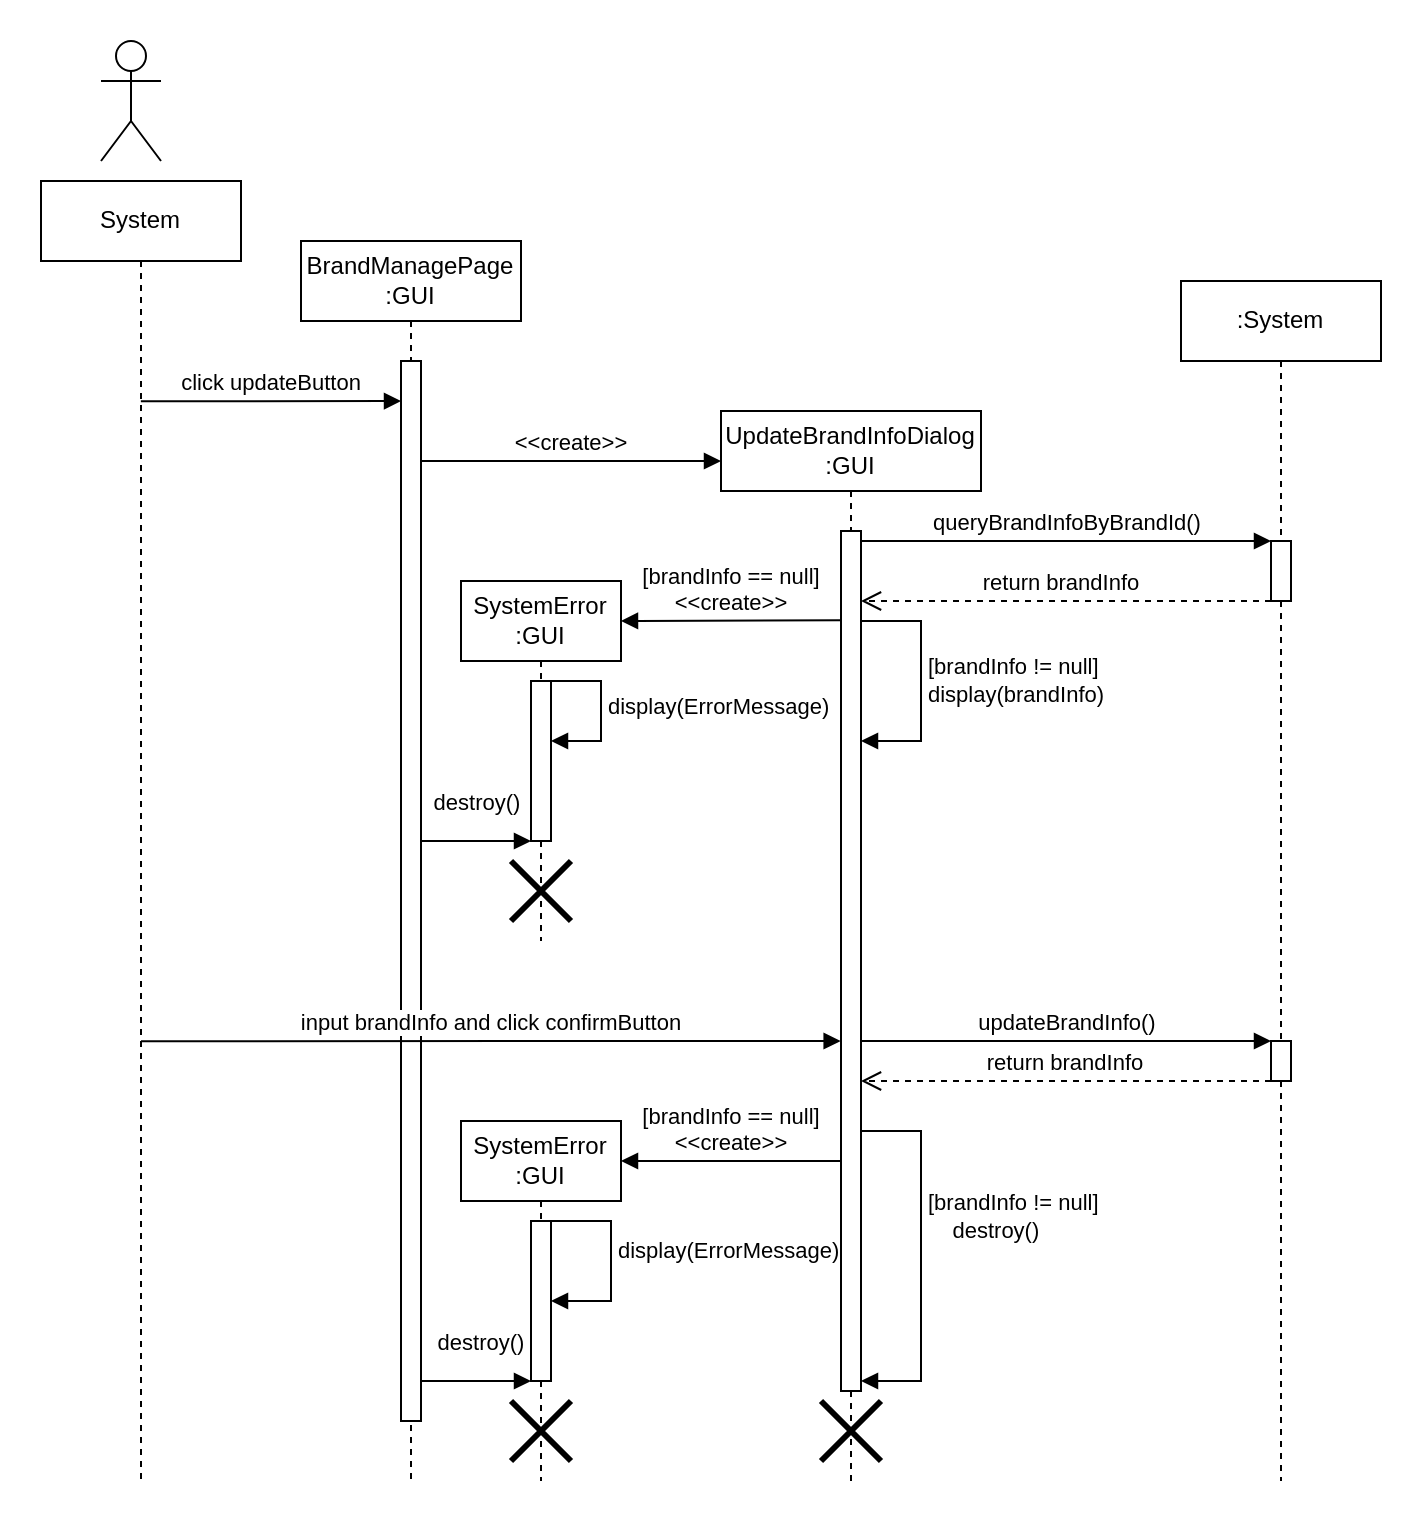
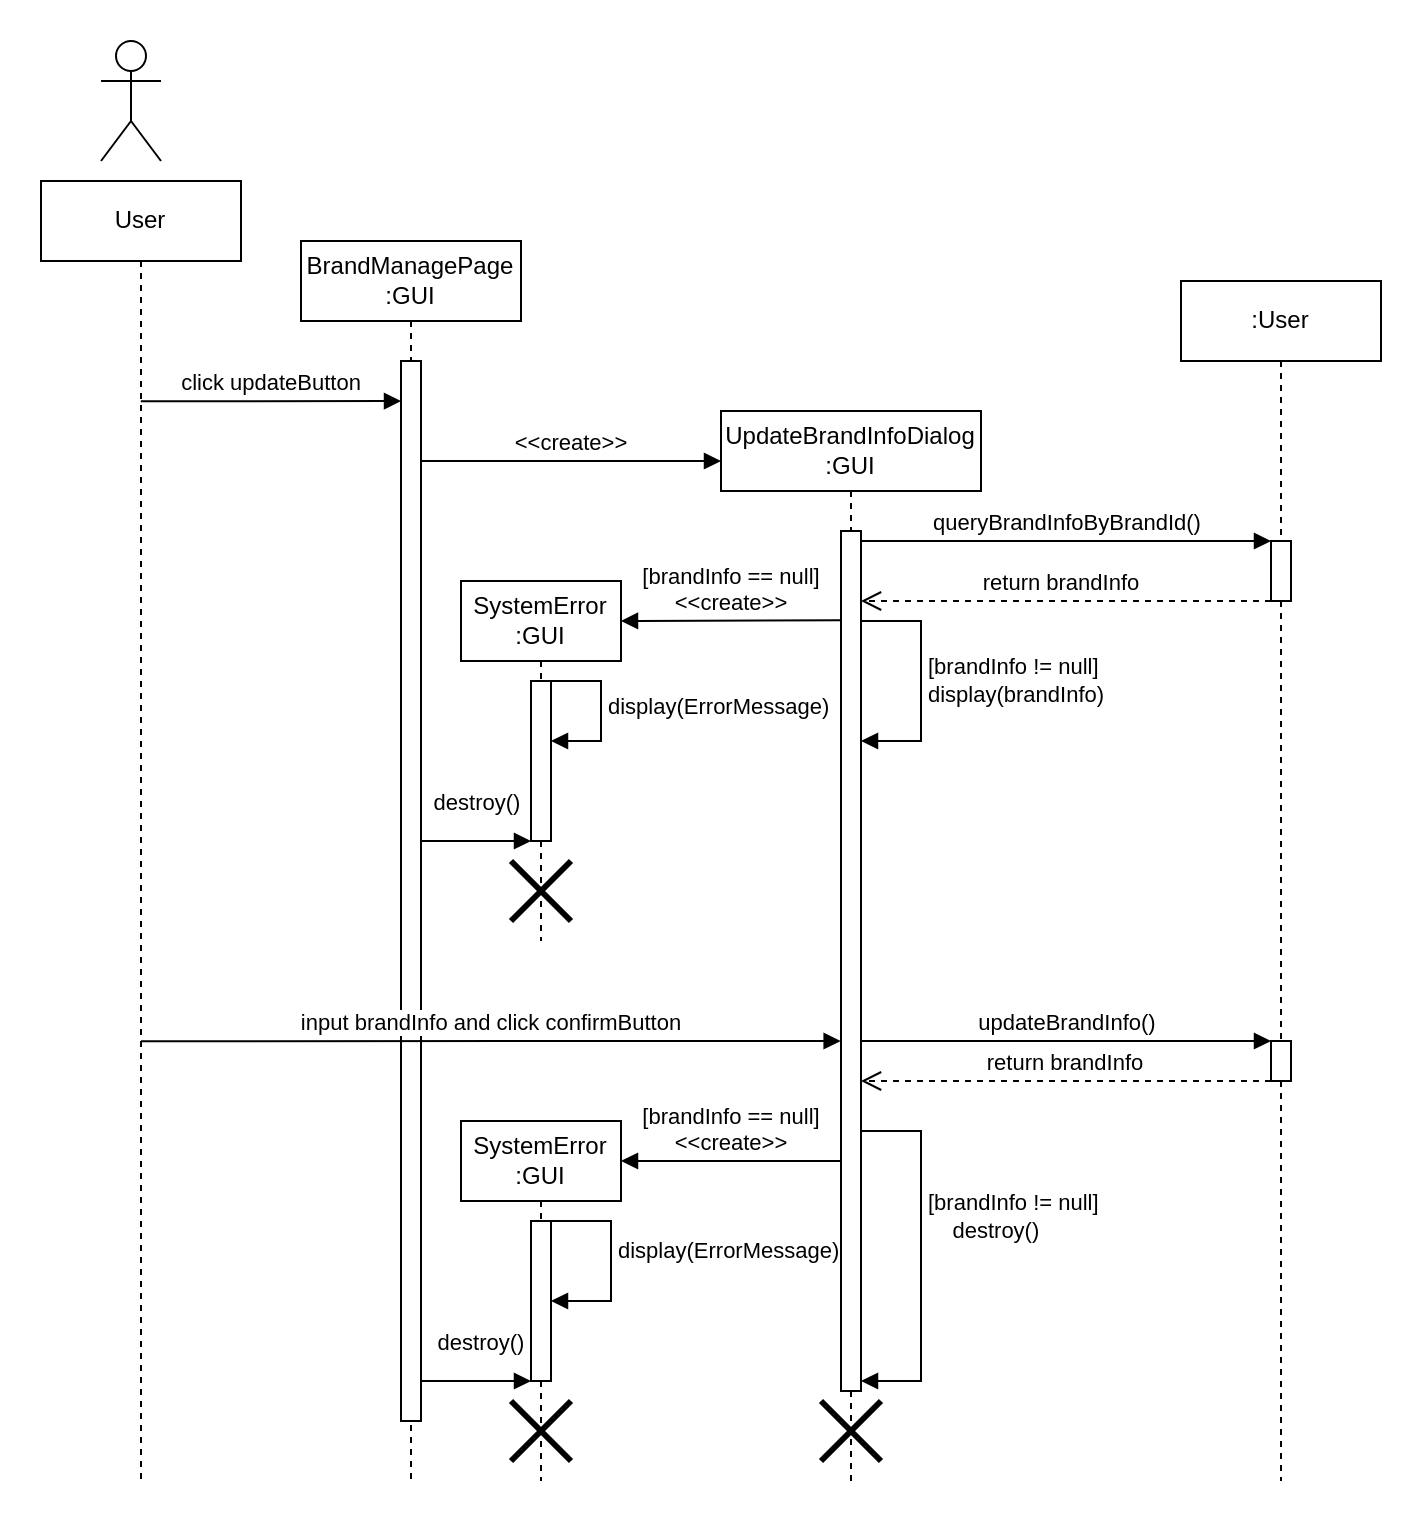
  <mxCell id="0" />
  <mxCell id="1" parent="0" />
  <mxCell id="2" value="" style="shape=umlActor;verticalLabelPosition=bottom;verticalAlign=top;html=1;" vertex="1" parent="1"><mxGeometry x="50" y="20" width="30" height="60" as="geometry" /></mxCell>
- <mxCell id="3" value="System" style="shape=umlLifeline;perimeter=lifelinePerimeter;whiteSpace=wrap;html=1;container=1;dropTarget=0;collapsible=0;recursiveResize=0;outlineConnect=0;portConstraint=eastwest;newEdgeStyle={&quot;edgeStyle&quot;:&quot;elbowEdgeStyle&quot;,&quot;elbow&quot;:&quot;vertical&quot;,&quot;curved&quot;:0,&quot;rounded&quot;:0};" vertex="1" parent="1"><mxGeometry x="20" y="90" width="100" height="650" as="geometry" /></mxCell>
+ <mxCell id="3" value="User" style="shape=umlLifeline;perimeter=lifelinePerimeter;whiteSpace=wrap;html=1;container=1;dropTarget=0;collapsible=0;recursiveResize=0;outlineConnect=0;portConstraint=eastwest;newEdgeStyle={&quot;edgeStyle&quot;:&quot;elbowEdgeStyle&quot;,&quot;elbow&quot;:&quot;vertical&quot;,&quot;curved&quot;:0,&quot;rounded&quot;:0};" vertex="1" parent="1"><mxGeometry x="20" y="90" width="100" height="650" as="geometry" /></mxCell>
  <mxCell id="4" value="BrandManagePage&lt;br&gt;:GUI" style="shape=umlLifeline;perimeter=lifelinePerimeter;whiteSpace=wrap;html=1;container=1;dropTarget=0;collapsible=0;recursiveResize=0;outlineConnect=0;portConstraint=eastwest;newEdgeStyle={&quot;edgeStyle&quot;:&quot;elbowEdgeStyle&quot;,&quot;elbow&quot;:&quot;vertical&quot;,&quot;curved&quot;:0,&quot;rounded&quot;:0};" vertex="1" parent="1"><mxGeometry x="150" y="120" width="110" height="620" as="geometry" /></mxCell>
  <mxCell id="5" value="" style="html=1;points=[];perimeter=orthogonalPerimeter;outlineConnect=0;targetShapes=umlLifeline;portConstraint=eastwest;newEdgeStyle={&quot;edgeStyle&quot;:&quot;elbowEdgeStyle&quot;,&quot;elbow&quot;:&quot;vertical&quot;,&quot;curved&quot;:0,&quot;rounded&quot;:0};" vertex="1" parent="4"><mxGeometry x="50" y="60" width="10" height="530" as="geometry" /></mxCell>
  <mxCell id="6" value="click updateButton" style="html=1;verticalAlign=bottom;endArrow=block;edgeStyle=elbowEdgeStyle;elbow=vertical;curved=0;rounded=0;" edge="1" parent="1" target="5"><mxGeometry width="80" relative="1" as="geometry"><mxPoint x="69.929" y="200.136" as="sourcePoint" /><mxPoint x="190" y="200" as="targetPoint" /></mxGeometry></mxCell>
  <mxCell id="7" value="UpdateBrandInfoDialog&lt;br&gt;:GUI" style="shape=umlLifeline;perimeter=lifelinePerimeter;whiteSpace=wrap;html=1;container=1;dropTarget=0;collapsible=0;recursiveResize=0;outlineConnect=0;portConstraint=eastwest;newEdgeStyle={&quot;edgeStyle&quot;:&quot;elbowEdgeStyle&quot;,&quot;elbow&quot;:&quot;vertical&quot;,&quot;curved&quot;:0,&quot;rounded&quot;:0};" vertex="1" parent="1"><mxGeometry x="360" y="205" width="130" height="535" as="geometry" /></mxCell>
  <mxCell id="8" value="" style="html=1;points=[];perimeter=orthogonalPerimeter;outlineConnect=0;targetShapes=umlLifeline;portConstraint=eastwest;newEdgeStyle={&quot;edgeStyle&quot;:&quot;elbowEdgeStyle&quot;,&quot;elbow&quot;:&quot;vertical&quot;,&quot;curved&quot;:0,&quot;rounded&quot;:0};" vertex="1" parent="7"><mxGeometry x="60" y="60" width="10" height="430" as="geometry" /></mxCell>
  <mxCell id="9" value="" style="shape=umlDestroy;whiteSpace=wrap;html=1;strokeWidth=3;targetShapes=umlLifeline;" vertex="1" parent="7"><mxGeometry x="50" y="495" width="30" height="30" as="geometry" /></mxCell>
  <mxCell id="10" value="&amp;lt;&amp;lt;create&amp;gt;&amp;gt;" style="html=1;verticalAlign=bottom;endArrow=block;edgeStyle=elbowEdgeStyle;elbow=vertical;curved=0;rounded=0;entryX=0;entryY=0.061;entryDx=0;entryDy=0;entryPerimeter=0;" edge="1" parent="1" source="5"><mxGeometry width="80" relative="1" as="geometry"><mxPoint x="215" y="230" as="sourcePoint" /><mxPoint x="360" y="230.305" as="targetPoint" /></mxGeometry></mxCell>
  <mxCell id="11" value="input brandInfo and click confirmButton" style="html=1;verticalAlign=bottom;endArrow=block;edgeStyle=elbowEdgeStyle;elbow=vertical;curved=0;rounded=0;" edge="1" parent="1"><mxGeometry width="80" relative="1" as="geometry"><mxPoint x="69.997" y="520.13" as="sourcePoint" /><mxPoint x="419.83" y="520.13" as="targetPoint" /></mxGeometry></mxCell>
- <mxCell id="12" value=":System" style="shape=umlLifeline;perimeter=lifelinePerimeter;whiteSpace=wrap;html=1;container=1;dropTarget=0;collapsible=0;recursiveResize=0;outlineConnect=0;portConstraint=eastwest;newEdgeStyle={&quot;edgeStyle&quot;:&quot;elbowEdgeStyle&quot;,&quot;elbow&quot;:&quot;vertical&quot;,&quot;curved&quot;:0,&quot;rounded&quot;:0};" vertex="1" parent="1"><mxGeometry x="590" y="140" width="100" height="600" as="geometry" /></mxCell>
+ <mxCell id="12" value=":User" style="shape=umlLifeline;perimeter=lifelinePerimeter;whiteSpace=wrap;html=1;container=1;dropTarget=0;collapsible=0;recursiveResize=0;outlineConnect=0;portConstraint=eastwest;newEdgeStyle={&quot;edgeStyle&quot;:&quot;elbowEdgeStyle&quot;,&quot;elbow&quot;:&quot;vertical&quot;,&quot;curved&quot;:0,&quot;rounded&quot;:0};" vertex="1" parent="1"><mxGeometry x="590" y="140" width="100" height="600" as="geometry" /></mxCell>
  <mxCell id="13" value="" style="html=1;points=[];perimeter=orthogonalPerimeter;outlineConnect=0;targetShapes=umlLifeline;portConstraint=eastwest;newEdgeStyle={&quot;edgeStyle&quot;:&quot;elbowEdgeStyle&quot;,&quot;elbow&quot;:&quot;vertical&quot;,&quot;curved&quot;:0,&quot;rounded&quot;:0};" vertex="1" parent="12"><mxGeometry x="45" y="380" width="10" height="20" as="geometry" /></mxCell>
  <mxCell id="14" value="" style="html=1;points=[];perimeter=orthogonalPerimeter;outlineConnect=0;targetShapes=umlLifeline;portConstraint=eastwest;newEdgeStyle={&quot;edgeStyle&quot;:&quot;elbowEdgeStyle&quot;,&quot;elbow&quot;:&quot;vertical&quot;,&quot;curved&quot;:0,&quot;rounded&quot;:0};" vertex="1" parent="12"><mxGeometry x="45" y="130" width="10" height="30" as="geometry" /></mxCell>
  <mxCell id="15" value="updateBrandInfo()" style="html=1;verticalAlign=bottom;endArrow=block;edgeStyle=elbowEdgeStyle;elbow=vertical;curved=0;rounded=0;" edge="1" parent="1"><mxGeometry width="80" relative="1" as="geometry"><mxPoint x="430" y="520" as="sourcePoint" /><mxPoint x="635" y="520" as="targetPoint" /></mxGeometry></mxCell>
  <mxCell id="16" value="return brandInfo" style="html=1;verticalAlign=bottom;endArrow=open;dashed=1;endSize=8;edgeStyle=elbowEdgeStyle;elbow=vertical;curved=0;rounded=0;" edge="1" parent="1"><mxGeometry relative="1" as="geometry"><mxPoint x="635" y="540" as="sourcePoint" /><mxPoint x="430" y="540" as="targetPoint" /></mxGeometry></mxCell>
  <mxCell id="17" value="[brandInfo != null]&lt;br&gt;&lt;span style=&quot;&quot;&gt;&lt;span style=&quot;&quot;&gt;&amp;nbsp;&amp;nbsp;&amp;nbsp;&amp;nbsp;&lt;/span&gt;&lt;/span&gt;destroy()" style="html=1;align=left;spacingLeft=2;endArrow=block;rounded=0;edgeStyle=orthogonalEdgeStyle;curved=0;rounded=0;" edge="1" parent="1" target="8"><mxGeometry relative="1" as="geometry"><mxPoint x="430" y="605" as="sourcePoint" /><Array as="points"><mxPoint x="430" y="565" /><mxPoint x="460" y="565" /><mxPoint x="460" y="690" /></Array><mxPoint x="430" y="635" as="targetPoint" /></mxGeometry></mxCell>
  <mxCell id="18" value="[brandInfo == null]&lt;br&gt;&amp;lt;&amp;lt;create&amp;gt;&amp;gt;" style="html=1;verticalAlign=bottom;endArrow=block;edgeStyle=elbowEdgeStyle;elbow=vertical;curved=0;rounded=0;" edge="1" parent="1"><mxGeometry width="80" relative="1" as="geometry"><mxPoint x="420" y="580.047" as="sourcePoint" /><mxPoint x="310" y="580.38" as="targetPoint" /></mxGeometry></mxCell>
  <mxCell id="19" value="SystemError&lt;br&gt;:GUI" style="shape=umlLifeline;perimeter=lifelinePerimeter;whiteSpace=wrap;html=1;container=1;dropTarget=0;collapsible=0;recursiveResize=0;outlineConnect=0;portConstraint=eastwest;newEdgeStyle={&quot;edgeStyle&quot;:&quot;elbowEdgeStyle&quot;,&quot;elbow&quot;:&quot;vertical&quot;,&quot;curved&quot;:0,&quot;rounded&quot;:0};" vertex="1" parent="1"><mxGeometry x="230" y="560" width="80" height="180" as="geometry" /></mxCell>
  <mxCell id="20" value="" style="html=1;points=[];perimeter=orthogonalPerimeter;outlineConnect=0;targetShapes=umlLifeline;portConstraint=eastwest;newEdgeStyle={&quot;edgeStyle&quot;:&quot;elbowEdgeStyle&quot;,&quot;elbow&quot;:&quot;vertical&quot;,&quot;curved&quot;:0,&quot;rounded&quot;:0};" vertex="1" parent="19"><mxGeometry x="35" y="50" width="10" height="80" as="geometry" /></mxCell>
  <mxCell id="21" value="" style="shape=umlDestroy;whiteSpace=wrap;html=1;strokeWidth=3;targetShapes=umlLifeline;" vertex="1" parent="19"><mxGeometry x="25" y="140" width="30" height="30" as="geometry" /></mxCell>
  <mxCell id="22" value="display(ErrorMessage)" style="html=1;align=left;spacingLeft=2;endArrow=block;rounded=0;edgeStyle=orthogonalEdgeStyle;curved=0;rounded=0;" edge="1" parent="1" target="20"><mxGeometry relative="1" as="geometry"><mxPoint x="275" y="620" as="sourcePoint" /><Array as="points"><mxPoint x="275" y="610" /><mxPoint x="305" y="610" /><mxPoint x="305" y="650" /></Array><mxPoint x="280" y="650" as="targetPoint" /></mxGeometry></mxCell>
  <mxCell id="23" value="destroy()" style="html=1;verticalAlign=bottom;endArrow=block;edgeStyle=elbowEdgeStyle;elbow=vertical;curved=0;rounded=0;" edge="1" parent="1" target="20" source="5"><mxGeometry x="0.091" y="10" width="80" relative="1" as="geometry"><mxPoint x="215" y="680" as="sourcePoint" /><mxPoint x="260" y="680" as="targetPoint" /><Array as="points"><mxPoint x="240" y="690" /></Array><mxPoint as="offset" /></mxGeometry></mxCell>
  <mxCell id="24" value="queryBrandInfoByBrandId()" style="html=1;verticalAlign=bottom;endArrow=block;edgeStyle=elbowEdgeStyle;elbow=vertical;curved=0;rounded=0;" edge="1" parent="1"><mxGeometry width="80" relative="1" as="geometry"><mxPoint x="430" y="270" as="sourcePoint" /><mxPoint x="635" y="270.17" as="targetPoint" /></mxGeometry></mxCell>
  <mxCell id="25" value="return brandInfo" style="html=1;verticalAlign=bottom;endArrow=open;dashed=1;endSize=8;edgeStyle=elbowEdgeStyle;elbow=vertical;curved=0;rounded=0;" edge="1" parent="1"><mxGeometry x="0.024" relative="1" as="geometry"><mxPoint x="635" y="299.997" as="sourcePoint" /><mxPoint x="430" y="299.997" as="targetPoint" /><mxPoint as="offset" /></mxGeometry></mxCell>
  <mxCell id="26" value="[brandInfo != null]&lt;br&gt;display(brandInfo)" style="html=1;align=left;spacingLeft=2;endArrow=block;rounded=0;edgeStyle=orthogonalEdgeStyle;curved=0;rounded=0;" edge="1" parent="1" target="8"><mxGeometry relative="1" as="geometry"><mxPoint x="430" y="310" as="sourcePoint" /><Array as="points"><mxPoint x="460" y="310" /><mxPoint x="460" y="370" /></Array><mxPoint x="435" y="340" as="targetPoint" /></mxGeometry></mxCell>
  <mxCell id="27" value="[brandInfo == null]&lt;br&gt;&amp;lt;&amp;lt;create&amp;gt;&amp;gt;" style="html=1;verticalAlign=bottom;endArrow=block;edgeStyle=elbowEdgeStyle;elbow=vertical;curved=0;rounded=0;" edge="1" parent="1"><mxGeometry width="80" relative="1" as="geometry"><mxPoint x="420" y="309.667" as="sourcePoint" /><mxPoint x="310" y="310" as="targetPoint" /></mxGeometry></mxCell>
  <mxCell id="28" value="SystemError&lt;br&gt;:GUI" style="shape=umlLifeline;perimeter=lifelinePerimeter;whiteSpace=wrap;html=1;container=1;dropTarget=0;collapsible=0;recursiveResize=0;outlineConnect=0;portConstraint=eastwest;newEdgeStyle={&quot;edgeStyle&quot;:&quot;elbowEdgeStyle&quot;,&quot;elbow&quot;:&quot;vertical&quot;,&quot;curved&quot;:0,&quot;rounded&quot;:0};" vertex="1" parent="1"><mxGeometry x="230" y="290" width="80" height="180" as="geometry" /></mxCell>
  <mxCell id="29" value="" style="html=1;points=[];perimeter=orthogonalPerimeter;outlineConnect=0;targetShapes=umlLifeline;portConstraint=eastwest;newEdgeStyle={&quot;edgeStyle&quot;:&quot;elbowEdgeStyle&quot;,&quot;elbow&quot;:&quot;vertical&quot;,&quot;curved&quot;:0,&quot;rounded&quot;:0};" vertex="1" parent="28"><mxGeometry x="35" y="50" width="10" height="80" as="geometry" /></mxCell>
  <mxCell id="30" value="" style="shape=umlDestroy;whiteSpace=wrap;html=1;strokeWidth=3;targetShapes=umlLifeline;" vertex="1" parent="28"><mxGeometry x="25" y="140" width="30" height="30" as="geometry" /></mxCell>
  <mxCell id="31" value="display(ErrorMessage)" style="html=1;align=left;spacingLeft=2;endArrow=block;rounded=0;edgeStyle=orthogonalEdgeStyle;curved=0;rounded=0;" edge="1" parent="1"><mxGeometry x="0.007" relative="1" as="geometry"><mxPoint x="270" y="340" as="sourcePoint" /><Array as="points"><mxPoint x="300" y="370" /></Array><mxPoint x="275" y="370" as="targetPoint" /><mxPoint as="offset" /></mxGeometry></mxCell>
  <mxCell id="32" value="destroy()" style="html=1;verticalAlign=bottom;endArrow=block;edgeStyle=elbowEdgeStyle;elbow=vertical;curved=0;rounded=0;" edge="1" parent="1" source="5" target="29"><mxGeometry y="10" width="80" relative="1" as="geometry"><mxPoint x="230" y="420" as="sourcePoint" /><mxPoint x="255" y="410" as="targetPoint" /><Array as="points"><mxPoint x="235" y="420" /></Array><mxPoint as="offset" /></mxGeometry></mxCell>
